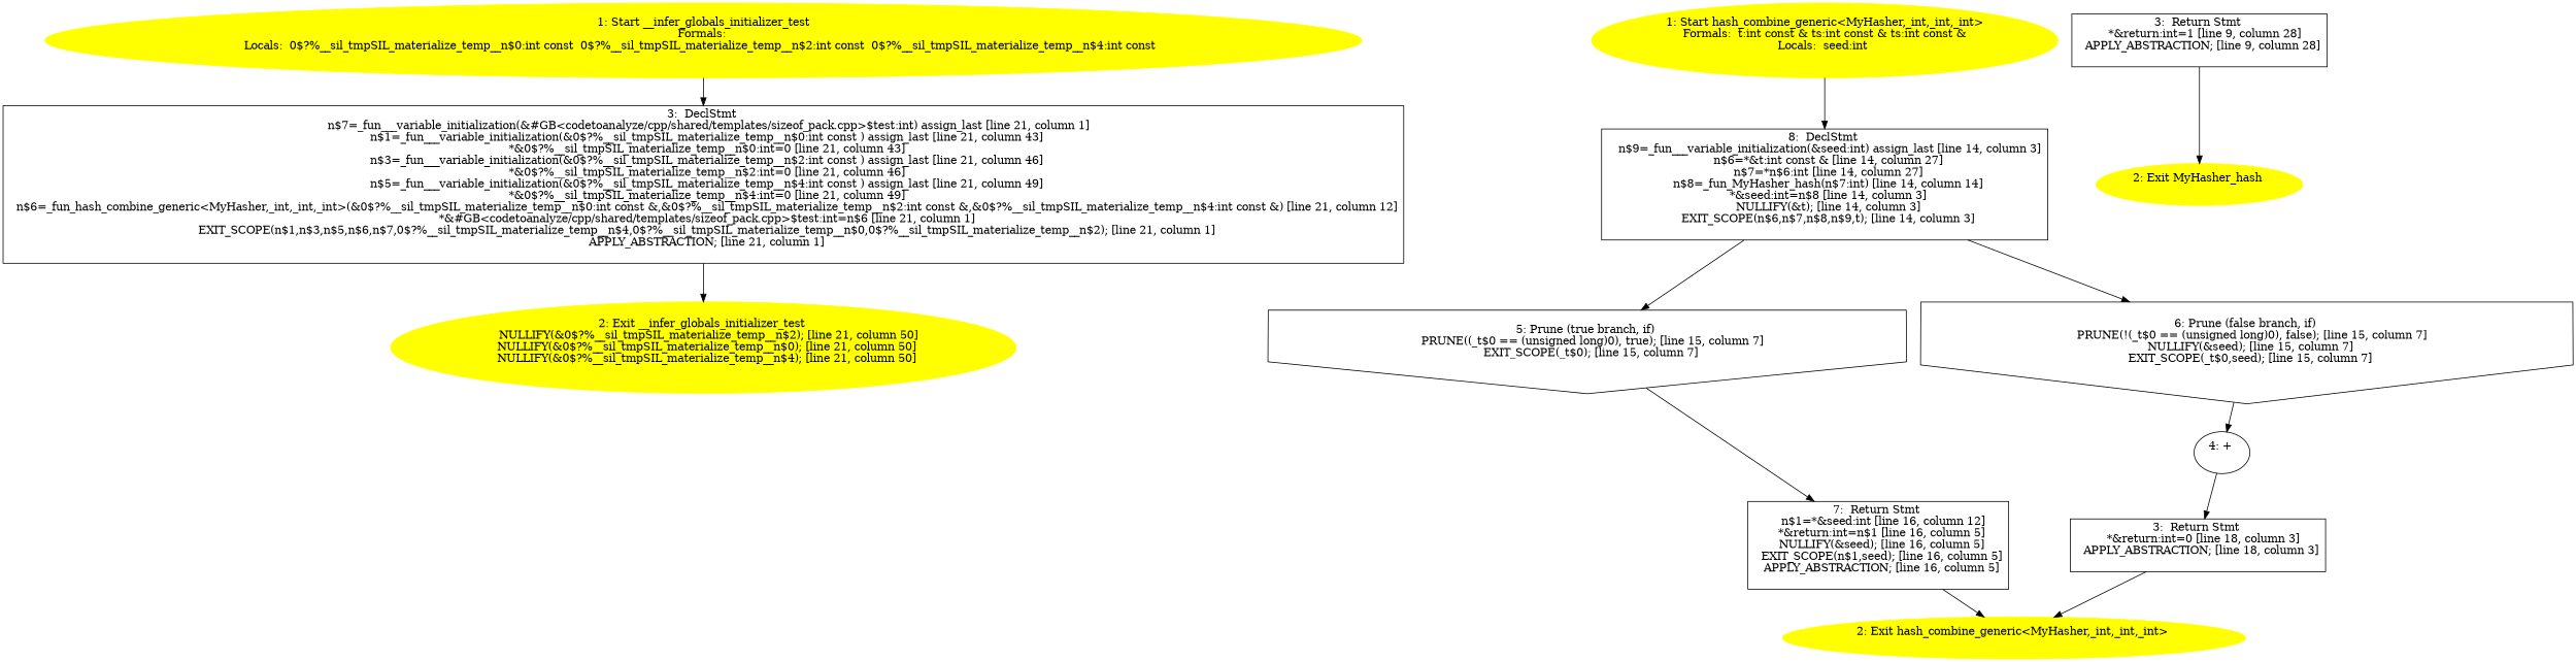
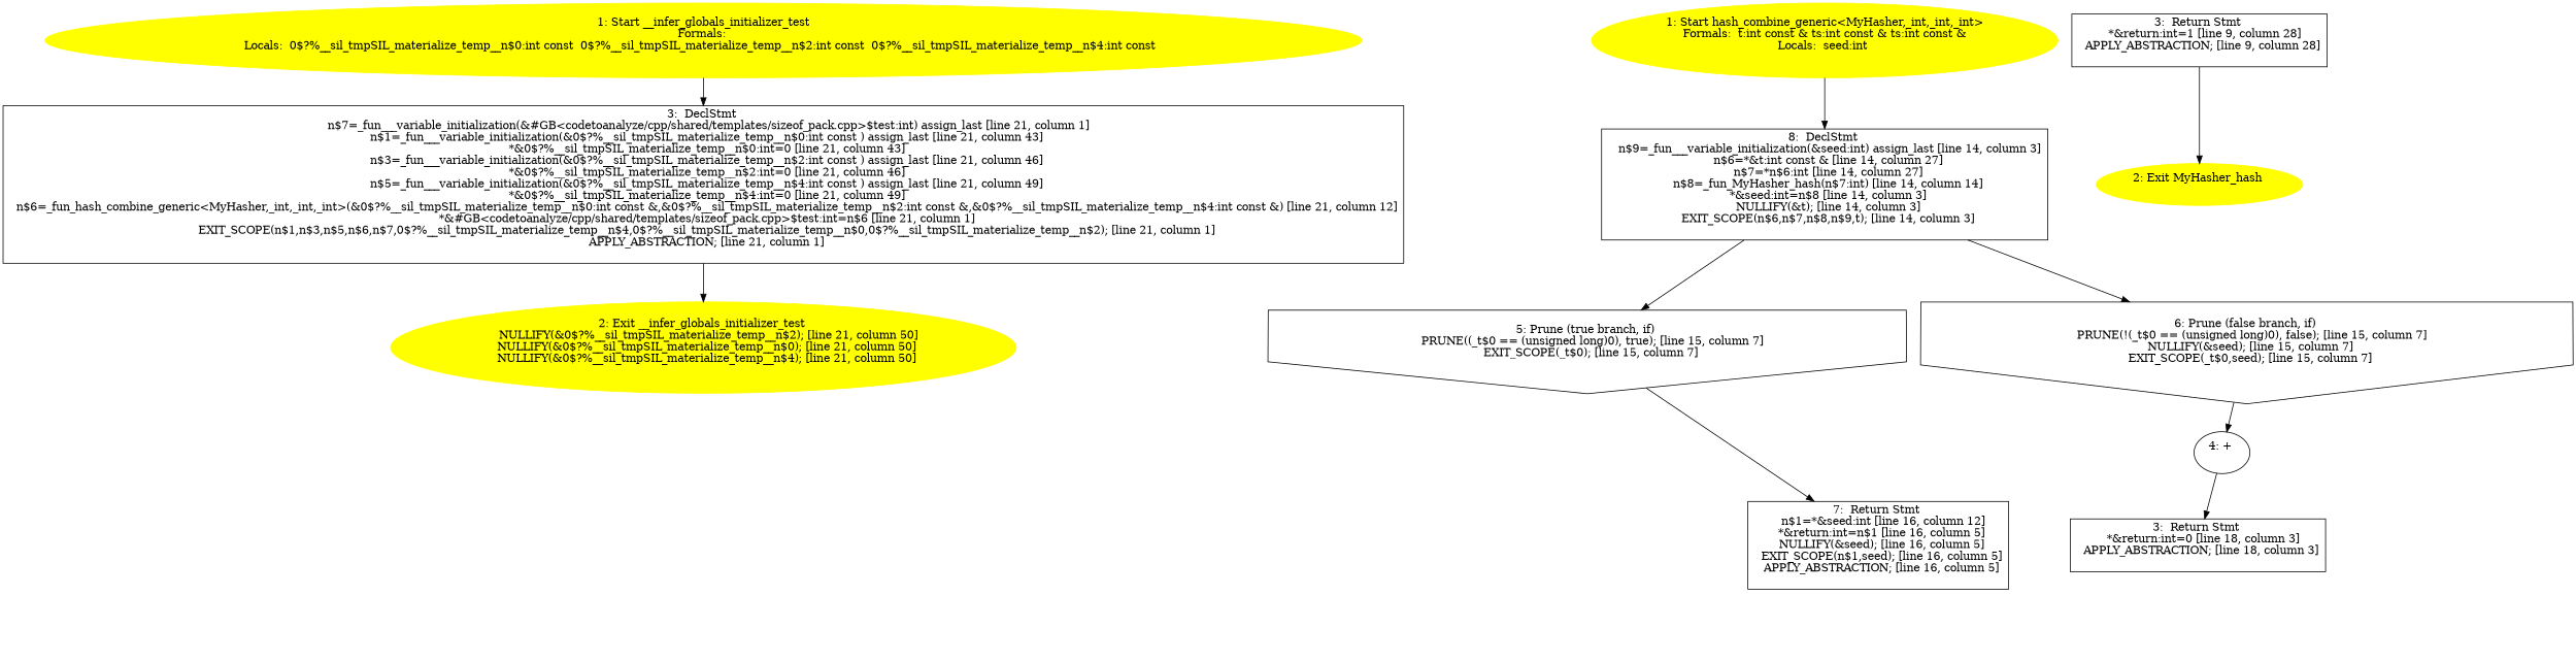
  digraph {
    n1 [color=yellow label="1: Start __infer_globals_initializer_test\nFormals: \nLocals:  0$?%__sil_tmpSIL_materialize_temp__n$0:int const  0$?%__sil_tmpSIL_materialize_temp__n$2:int const  0$?%__sil_tmpSIL_materialize_temp__n$4:int const  \n  " style=filled]
    n2 [label="3:  DeclStmt \n   n$7=_fun___variable_initialization(&#GB<codetoanalyze/cpp/shared/templates/sizeof_pack.cpp>$test:int) assign_last [line 21, column 1]\n  n$1=_fun___variable_initialization(&0$?%__sil_tmpSIL_materialize_temp__n$0:int const ) assign_last [line 21, column 43]\n  *&0$?%__sil_tmpSIL_materialize_temp__n$0:int=0 [line 21, column 43]\n  n$3=_fun___variable_initialization(&0$?%__sil_tmpSIL_materialize_temp__n$2:int const ) assign_last [line 21, column 46]\n  *&0$?%__sil_tmpSIL_materialize_temp__n$2:int=0 [line 21, column 46]\n  n$5=_fun___variable_initialization(&0$?%__sil_tmpSIL_materialize_temp__n$4:int const ) assign_last [line 21, column 49]\n  *&0$?%__sil_tmpSIL_materialize_temp__n$4:int=0 [line 21, column 49]\n  n$6=_fun_hash_combine_generic<MyHasher,_int,_int,_int>(&0$?%__sil_tmpSIL_materialize_temp__n$0:int const &,&0$?%__sil_tmpSIL_materialize_temp__n$2:int const &,&0$?%__sil_tmpSIL_materialize_temp__n$4:int const &) [line 21, column 12]\n  *&#GB<codetoanalyze/cpp/shared/templates/sizeof_pack.cpp>$test:int=n$6 [line 21, column 1]\n  EXIT_SCOPE(n$1,n$3,n$5,n$6,n$7,0$?%__sil_tmpSIL_materialize_temp__n$4,0$?%__sil_tmpSIL_materialize_temp__n$0,0$?%__sil_tmpSIL_materialize_temp__n$2); [line 21, column 1]\n  APPLY_ABSTRACTION; [line 21, column 1]\n " shape=box]
    n3 [color=yellow label="2: Exit __infer_globals_initializer_test \n   NULLIFY(&0$?%__sil_tmpSIL_materialize_temp__n$2); [line 21, column 50]\n  NULLIFY(&0$?%__sil_tmpSIL_materialize_temp__n$0); [line 21, column 50]\n  NULLIFY(&0$?%__sil_tmpSIL_materialize_temp__n$4); [line 21, column 50]\n " style=filled]
    n4 [color=yellow label="1: Start hash_combine_generic<MyHasher,_int,_int,_int>\nFormals:  t:int const & ts:int const & ts:int const &\nLocals:  seed:int \n  " style=filled]
    n5 [label="8:  DeclStmt \n   n$9=_fun___variable_initialization(&seed:int) assign_last [line 14, column 3]\n  n$6=*&t:int const & [line 14, column 27]\n  n$7=*n$6:int [line 14, column 27]\n  n$8=_fun_MyHasher_hash(n$7:int) [line 14, column 14]\n  *&seed:int=n$8 [line 14, column 3]\n  NULLIFY(&t); [line 14, column 3]\n  EXIT_SCOPE(n$6,n$7,n$8,n$9,t); [line 14, column 3]\n " shape=box]
    n6 [label="5: Prune (true branch, if) \n   PRUNE((_t$0 == (unsigned long)0), true); [line 15, column 7]\n  EXIT_SCOPE(_t$0); [line 15, column 7]\n " shape=invhouse]
    n7 [label="6: Prune (false branch, if) \n   PRUNE(!(_t$0 == (unsigned long)0), false); [line 15, column 7]\n  NULLIFY(&seed); [line 15, column 7]\n  EXIT_SCOPE(_t$0,seed); [line 15, column 7]\n " shape=invhouse]
    n8 [label="7:  Return Stmt \n   n$1=*&seed:int [line 16, column 12]\n  *&return:int=n$1 [line 16, column 5]\n  NULLIFY(&seed); [line 16, column 5]\n  EXIT_SCOPE(n$1,seed); [line 16, column 5]\n  APPLY_ABSTRACTION; [line 16, column 5]\n " shape=box]
    n9 [label="4: + \n  "]
-   n10 [color=yellow label="2: Exit hash_combine_generic<MyHasher,_int,_int,_int> \n  " style=filled]
    n11 [label="3:  Return Stmt \n   *&return:int=0 [line 18, column 3]\n  APPLY_ABSTRACTION; [line 18, column 3]\n " shape=box]
    n12 [label="3:  Return Stmt \n   *&return:int=1 [line 9, column 28]\n  APPLY_ABSTRACTION; [line 9, column 28]\n " shape=box]
    n13 [color=yellow label="2: Exit MyHasher_hash \n  " style=filled]
    n1 -> n2
    n2 -> n3
    n4 -> n5
    n5 -> n6
    n5 -> n7
    n6 -> n8
    n7 -> n9
-   n8 -> n10
    n9 -> n11
-   n11 -> n10
    n12 -> n13
  }
